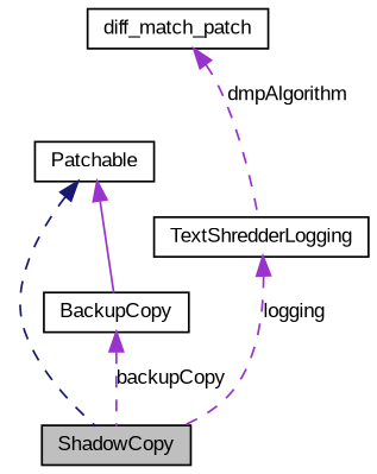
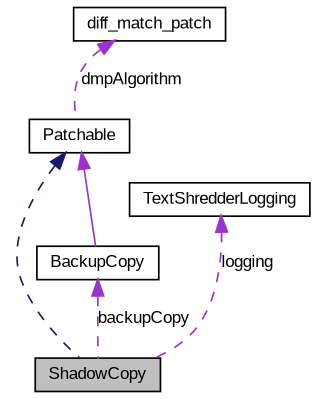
  digraph {
    fontname="Liberation Sans"
    node [color=black fillcolor=white fontname="Liberation Sans" fontsize=10 shape=record style=filled]
    edge [color=darkorchid3 dir=back fontname="Liberation Sans" fontsize=10 labelfontname="FreeSans.ttf" labelfontsize=10 style=dashed]
    n1 [fillcolor=grey75 fontcolor=black height=0.2 label=ShadowCopy width=0.4]
    n2 [height=0.2 label=Patchable width=0.4]
    n3 [height=0.2 label=BackupCopy width=0.4]
    n4 [height=0.2 label=diff_match_patch width=0.4]
    n5 [height=0.2 label=TextShredderLogging width=0.4]
    n2 -> n1 [color=midnightblue]
    n2 -> n3 [style=solid]
    n3 -> n1 [label=backupCopy]
-   n4 -> n5 [label=dmpAlgorithm]
+   n4 -> n2 [label=dmpAlgorithm]
    n5 -> n1 [label=logging]
  }
